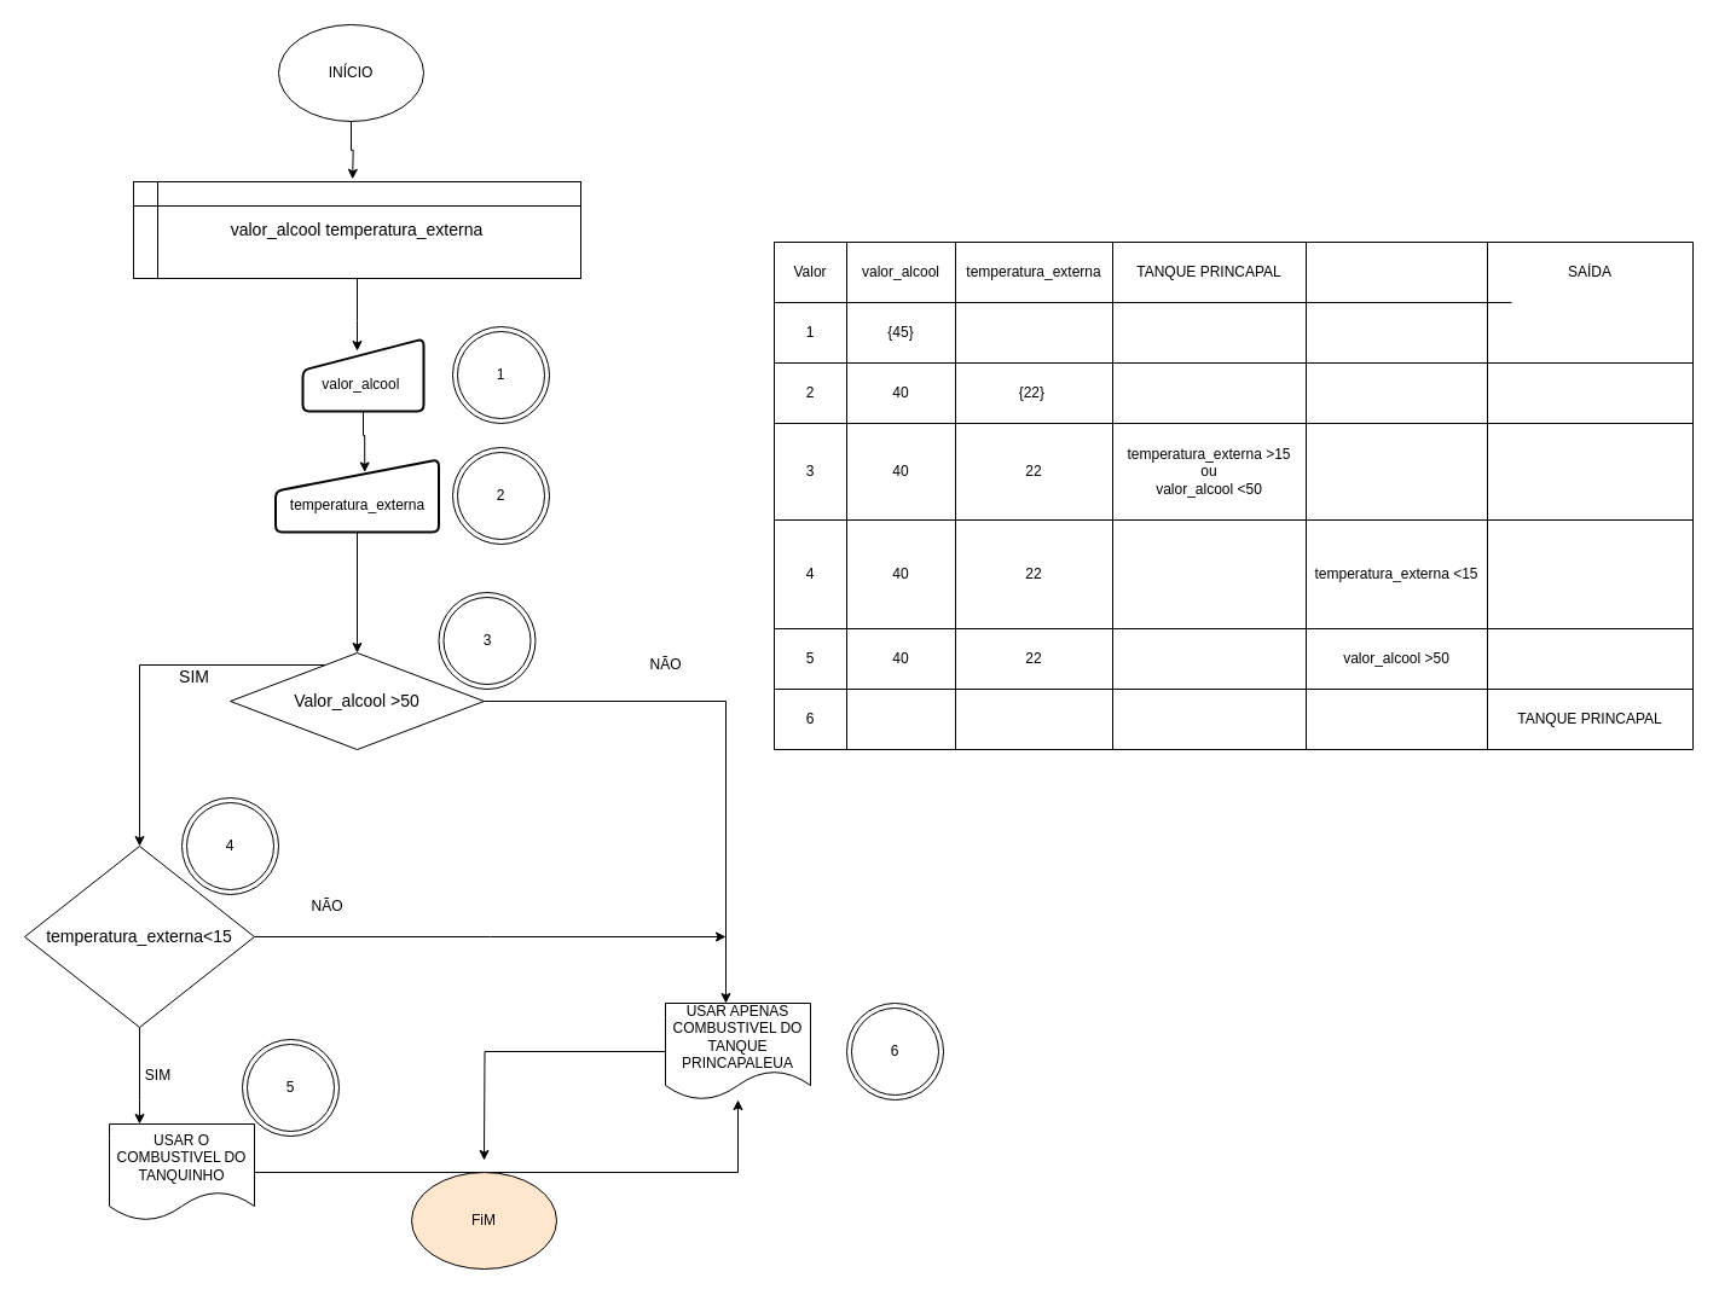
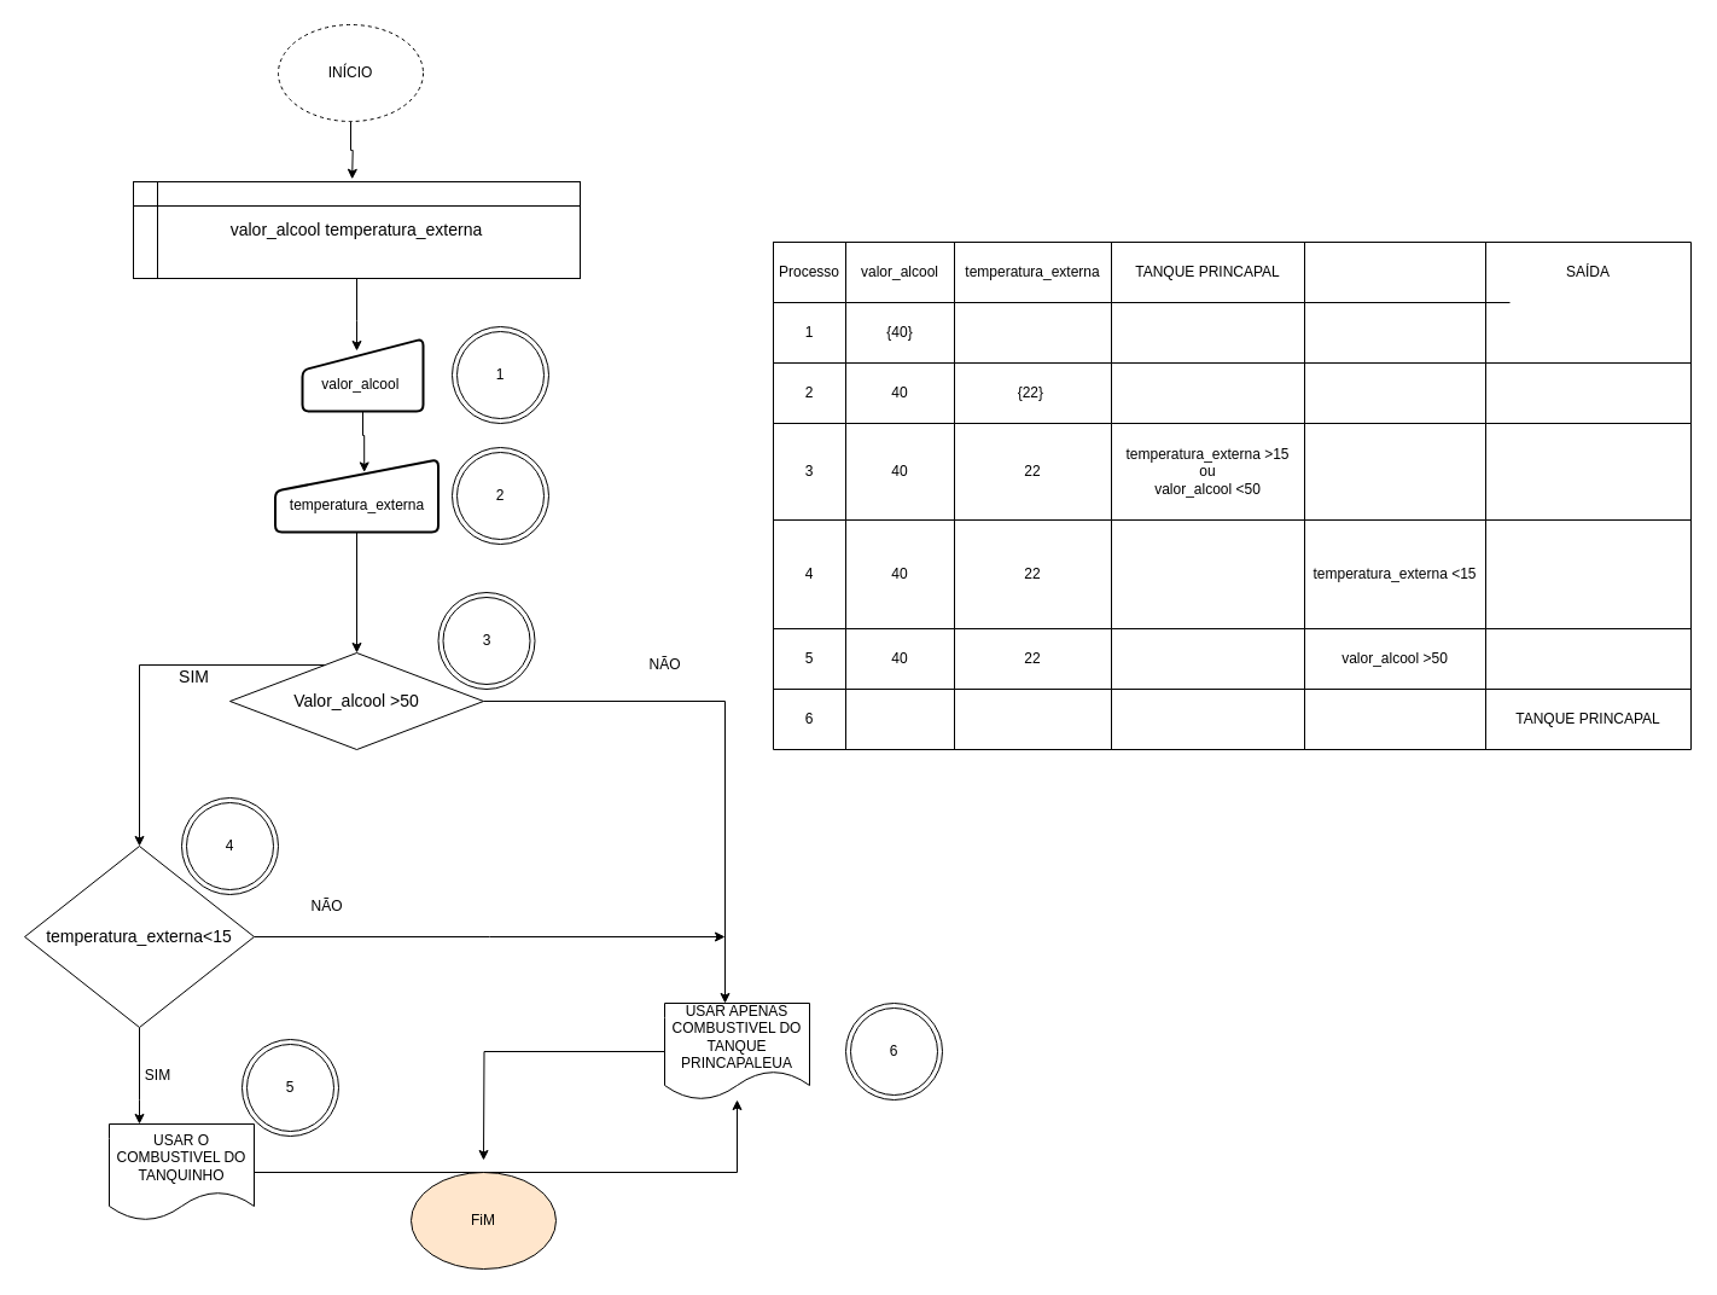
  <mxCell id="0" />
  <mxCell id="1" parent="0" />
  <mxCell id="2" style="edgeStyle=orthogonalEdgeStyle;rounded=0;orthogonalLoop=1;jettySize=auto;html=1;entryX=0.466;entryY=-0.031;entryDx=0;entryDy=0;entryPerimeter=0;" parent="1" source="3" edge="1"><mxGeometry relative="1" as="geometry"><mxPoint x="291.18" y="147.83" as="targetPoint" /></mxGeometry></mxCell>
- <mxCell id="3" value="INÍCIO" style="ellipse;whiteSpace=wrap;html=1;" parent="1" vertex="1"><mxGeometry x="230" y="20" width="120" height="80" as="geometry" /></mxCell>
+ <mxCell id="3" value="INÍCIO" style="ellipse;whiteSpace=wrap;html=1;dashed=1;" parent="1" vertex="1"><mxGeometry x="230" y="20" width="120" height="80" as="geometry" /></mxCell>
  <mxCell id="4" style="edgeStyle=orthogonalEdgeStyle;rounded=0;orthogonalLoop=1;jettySize=auto;html=1;" parent="1" source="5" edge="1"><mxGeometry relative="1" as="geometry"><mxPoint x="295" y="290" as="targetPoint" /><Array as="points"><mxPoint x="295" y="265" /></Array></mxGeometry></mxCell>
  <mxCell id="5" value="&lt;span style=&quot;font-size: 14px&quot;&gt;valor_alcool temperatura_externa&lt;/span&gt;" style="shape=internalStorage;whiteSpace=wrap;html=1;backgroundOutline=1;" parent="1" vertex="1"><mxGeometry x="110" y="150" width="370" height="80" as="geometry" /></mxCell>
  <mxCell id="6" style="edgeStyle=orthogonalEdgeStyle;rounded=0;orthogonalLoop=1;jettySize=auto;html=1;entryX=0.546;entryY=0.174;entryDx=0;entryDy=0;entryPerimeter=0;" parent="1" source="7" target="9" edge="1"><mxGeometry relative="1" as="geometry" /></mxCell>
  <mxCell id="7" value="&lt;div&gt;&lt;div&gt;&lt;br&gt;&lt;/div&gt;&lt;div&gt;&lt;br&gt;&lt;/div&gt;&lt;div&gt;&lt;br&gt;&lt;/div&gt;&lt;div&gt;valor_alcool&amp;nbsp;&lt;/div&gt;&lt;div&gt;&lt;br&gt;&lt;/div&gt;&lt;div&gt;&lt;br&gt;&lt;/div&gt;&lt;/div&gt;" style="html=1;strokeWidth=2;shape=manualInput;whiteSpace=wrap;rounded=1;size=26;arcSize=11;" parent="1" vertex="1"><mxGeometry x="250" y="280" width="100" height="60" as="geometry" /></mxCell>
  <mxCell id="8" style="edgeStyle=orthogonalEdgeStyle;rounded=0;orthogonalLoop=1;jettySize=auto;html=1;entryX=0.5;entryY=0;entryDx=0;entryDy=0;" parent="1" source="9" target="68" edge="1"><mxGeometry relative="1" as="geometry"><mxPoint x="295" y="530" as="targetPoint" /></mxGeometry></mxCell>
  <mxCell id="9" value="&lt;div&gt;&lt;br&gt;&lt;/div&gt;&lt;div&gt;temperatura_externa&lt;/div&gt;" style="html=1;strokeWidth=2;shape=manualInput;whiteSpace=wrap;rounded=1;size=26;arcSize=11;" parent="1" vertex="1"><mxGeometry x="227.5" y="380" width="135" height="60" as="geometry" /></mxCell>
  <mxCell id="10" style="edgeStyle=orthogonalEdgeStyle;rounded=0;orthogonalLoop=1;jettySize=auto;html=1;" parent="1" source="11" target="75" edge="1"><mxGeometry relative="1" as="geometry" /></mxCell>
  <mxCell id="11" value="USAR O COMBUSTIVEL DO TANQUINHO" style="shape=document;whiteSpace=wrap;html=1;boundedLbl=1;" parent="1" vertex="1"><mxGeometry x="90" y="930" width="120" height="80" as="geometry" /></mxCell>
  <mxCell id="12" value="FiM" style="ellipse;whiteSpace=wrap;html=1;fillColor=#ffe6cc;" parent="1" vertex="1"><mxGeometry x="340" y="970" width="120" height="80" as="geometry" /></mxCell>
  <mxCell id="13" value="1" style="ellipse;shape=doubleEllipse;whiteSpace=wrap;html=1;aspect=fixed;" parent="1" vertex="1"><mxGeometry x="374" y="270" width="80" height="80" as="geometry" /></mxCell>
  <mxCell id="14" value="2" style="ellipse;shape=doubleEllipse;whiteSpace=wrap;html=1;aspect=fixed;" parent="1" vertex="1"><mxGeometry x="374" y="370" width="80" height="80" as="geometry" /></mxCell>
  <mxCell id="15" value="3" style="ellipse;shape=doubleEllipse;whiteSpace=wrap;html=1;aspect=fixed;" parent="1" vertex="1"><mxGeometry x="362.5" y="490" width="80" height="80" as="geometry" /></mxCell>
  <mxCell id="16" value="4" style="ellipse;shape=doubleEllipse;whiteSpace=wrap;html=1;aspect=fixed;" parent="1" vertex="1"><mxGeometry x="150" y="660" width="80" height="80" as="geometry" /></mxCell>
  <mxCell id="17" value="" style="shape=table;html=1;whiteSpace=wrap;startSize=0;container=1;collapsible=0;childLayout=tableLayout;" parent="1" vertex="1"><mxGeometry x="640" y="200" width="760" height="420" as="geometry" /></mxCell>
  <mxCell id="18" value="" style="shape=partialRectangle;html=1;whiteSpace=wrap;collapsible=0;dropTarget=0;pointerEvents=0;fillColor=none;top=0;left=0;bottom=0;right=0;points=[[0,0.5],[1,0.5]];portConstraint=eastwest;" parent="17" vertex="1"><mxGeometry width="760" height="50" as="geometry" /></mxCell>
- <mxCell id="19" value="Valor" style="shape=partialRectangle;html=1;whiteSpace=wrap;connectable=0;overflow=hidden;fillColor=none;top=0;left=0;bottom=0;right=0;" parent="18" vertex="1"><mxGeometry width="60" height="50" as="geometry" /></mxCell>
+ <mxCell id="19" value="Processo" style="shape=partialRectangle;html=1;whiteSpace=wrap;connectable=0;overflow=hidden;fillColor=none;top=0;left=0;bottom=0;right=0;" parent="18" vertex="1"><mxGeometry width="60" height="50" as="geometry" /></mxCell>
  <mxCell id="20" value="valor_alcool" style="shape=partialRectangle;html=1;whiteSpace=wrap;connectable=0;overflow=hidden;fillColor=none;top=0;left=0;bottom=0;right=0;" parent="18" vertex="1"><mxGeometry x="60" width="90" height="50" as="geometry" /></mxCell>
  <mxCell id="21" value="temperatura_externa" style="shape=partialRectangle;html=1;whiteSpace=wrap;connectable=0;overflow=hidden;fillColor=none;top=0;left=0;bottom=0;right=0;" parent="18" vertex="1"><mxGeometry x="150" width="130" height="50" as="geometry" /></mxCell>
  <mxCell id="22" value="TANQUE PRINCAPAL" style="shape=partialRectangle;html=1;whiteSpace=wrap;connectable=0;overflow=hidden;fillColor=none;top=0;left=0;bottom=0;right=0;" parent="18" vertex="1"><mxGeometry x="280" width="160" height="50" as="geometry" /></mxCell>
  <mxCell id="23" value="SAÍDA" style="shape=partialRectangle;html=1;whiteSpace=wrap;connectable=0;overflow=hidden;fillColor=none;top=0;left=0;bottom=0;right=0;" parent="18" vertex="1"><mxGeometry x="590" width="170" height="50" as="geometry" /></mxCell>
  <mxCell id="24" value="" style="shape=partialRectangle;html=1;whiteSpace=wrap;collapsible=0;dropTarget=0;pointerEvents=0;fillColor=none;top=0;left=0;bottom=0;right=0;points=[[0,0.5],[1,0.5]];portConstraint=eastwest;" parent="17" vertex="1"><mxGeometry y="50" width="760" height="50" as="geometry" /></mxCell>
  <mxCell id="25" value="1" style="shape=partialRectangle;html=1;whiteSpace=wrap;connectable=0;overflow=hidden;fillColor=none;top=0;left=0;bottom=0;right=0;" parent="24" vertex="1"><mxGeometry width="60" height="50" as="geometry" /></mxCell>
- <mxCell id="26" value="{45}" style="shape=partialRectangle;html=1;whiteSpace=wrap;connectable=0;overflow=hidden;fillColor=none;top=0;left=0;bottom=0;right=0;" parent="24" vertex="1"><mxGeometry x="60" width="90" height="50" as="geometry" /></mxCell>
+ <mxCell id="26" value="{40}" style="shape=partialRectangle;html=1;whiteSpace=wrap;connectable=0;overflow=hidden;fillColor=none;top=0;left=0;bottom=0;right=0;" parent="24" vertex="1"><mxGeometry x="60" width="90" height="50" as="geometry" /></mxCell>
  <mxCell id="27" value="" style="shape=partialRectangle;html=1;whiteSpace=wrap;connectable=0;overflow=hidden;fillColor=none;top=0;left=0;bottom=0;right=0;" parent="24" vertex="1"><mxGeometry x="150" width="130" height="50" as="geometry" /></mxCell>
  <mxCell id="28" value="" style="shape=partialRectangle;html=1;whiteSpace=wrap;connectable=0;overflow=hidden;fillColor=none;top=0;left=0;bottom=0;right=0;" parent="24" vertex="1"><mxGeometry x="280" width="160" height="50" as="geometry" /></mxCell>
  <mxCell id="29" value="" style="shape=partialRectangle;html=1;whiteSpace=wrap;connectable=0;overflow=hidden;fillColor=none;top=0;left=0;bottom=0;right=0;" parent="24" vertex="1"><mxGeometry x="440" width="150" height="50" as="geometry" /></mxCell>
  <mxCell id="30" style="shape=partialRectangle;html=1;whiteSpace=wrap;connectable=0;overflow=hidden;fillColor=none;top=0;left=0;bottom=0;right=0;" parent="24" vertex="1"><mxGeometry x="590" width="170" height="50" as="geometry" /></mxCell>
  <mxCell id="31" value="" style="shape=partialRectangle;html=1;whiteSpace=wrap;collapsible=0;dropTarget=0;pointerEvents=0;fillColor=none;top=0;left=0;bottom=0;right=0;points=[[0,0.5],[1,0.5]];portConstraint=eastwest;" parent="17" vertex="1"><mxGeometry y="100" width="760" height="50" as="geometry" /></mxCell>
  <mxCell id="32" value="2" style="shape=partialRectangle;html=1;whiteSpace=wrap;connectable=0;overflow=hidden;fillColor=none;top=0;left=0;bottom=0;right=0;" parent="31" vertex="1"><mxGeometry width="60" height="50" as="geometry" /></mxCell>
  <mxCell id="33" value="40" style="shape=partialRectangle;html=1;whiteSpace=wrap;connectable=0;overflow=hidden;fillColor=none;top=0;left=0;bottom=0;right=0;" parent="31" vertex="1"><mxGeometry x="60" width="90" height="50" as="geometry" /></mxCell>
  <mxCell id="34" value="{22}&amp;nbsp;" style="shape=partialRectangle;html=1;whiteSpace=wrap;connectable=0;overflow=hidden;fillColor=none;top=0;left=0;bottom=0;right=0;" parent="31" vertex="1"><mxGeometry x="150" width="130" height="50" as="geometry" /></mxCell>
  <mxCell id="35" value="" style="shape=partialRectangle;html=1;whiteSpace=wrap;connectable=0;overflow=hidden;fillColor=none;top=0;left=0;bottom=0;right=0;" parent="31" vertex="1"><mxGeometry x="280" width="160" height="50" as="geometry" /></mxCell>
  <mxCell id="36" value="" style="shape=partialRectangle;html=1;whiteSpace=wrap;connectable=0;overflow=hidden;fillColor=none;top=0;left=0;bottom=0;right=0;" parent="31" vertex="1"><mxGeometry x="440" width="150" height="50" as="geometry" /></mxCell>
  <mxCell id="37" style="shape=partialRectangle;html=1;whiteSpace=wrap;connectable=0;overflow=hidden;fillColor=none;top=0;left=0;bottom=0;right=0;" parent="31" vertex="1"><mxGeometry x="590" width="170" height="50" as="geometry" /></mxCell>
  <mxCell id="38" value="" style="shape=partialRectangle;html=1;whiteSpace=wrap;collapsible=0;dropTarget=0;pointerEvents=0;fillColor=none;top=0;left=0;bottom=0;right=0;points=[[0,0.5],[1,0.5]];portConstraint=eastwest;" parent="17" vertex="1"><mxGeometry y="150" width="760" height="80" as="geometry" /></mxCell>
  <mxCell id="39" value="3" style="shape=partialRectangle;html=1;whiteSpace=wrap;connectable=0;overflow=hidden;fillColor=none;top=0;left=0;bottom=0;right=0;" parent="38" vertex="1"><mxGeometry width="60" height="80" as="geometry" /></mxCell>
  <mxCell id="40" value="40" style="shape=partialRectangle;html=1;whiteSpace=wrap;connectable=0;overflow=hidden;fillColor=none;top=0;left=0;bottom=0;right=0;" parent="38" vertex="1"><mxGeometry x="60" width="90" height="80" as="geometry" /></mxCell>
  <mxCell id="41" value="22" style="shape=partialRectangle;html=1;whiteSpace=wrap;connectable=0;overflow=hidden;fillColor=none;top=0;left=0;bottom=0;right=0;" parent="38" vertex="1"><mxGeometry x="150" width="130" height="80" as="geometry" /></mxCell>
  <mxCell id="42" value="temperatura_externa &amp;gt;15&lt;br&gt;&lt;font&gt;ou&lt;br&gt;&lt;font&gt;valor_alcool &amp;lt;50&lt;/font&gt; &lt;/font&gt;" style="shape=partialRectangle;html=1;whiteSpace=wrap;connectable=0;overflow=hidden;fillColor=none;top=0;left=0;bottom=0;right=0;" parent="38" vertex="1"><mxGeometry x="280" width="160" height="80" as="geometry" /></mxCell>
  <mxCell id="43" value="" style="shape=partialRectangle;html=1;whiteSpace=wrap;connectable=0;overflow=hidden;fillColor=none;top=0;left=0;bottom=0;right=0;" parent="38" vertex="1"><mxGeometry x="440" width="150" height="80" as="geometry" /></mxCell>
  <mxCell id="44" style="shape=partialRectangle;html=1;whiteSpace=wrap;connectable=0;overflow=hidden;fillColor=none;top=0;left=0;bottom=0;right=0;" parent="38" vertex="1"><mxGeometry x="590" width="170" height="80" as="geometry" /></mxCell>
  <mxCell id="45" style="shape=partialRectangle;html=1;whiteSpace=wrap;collapsible=0;dropTarget=0;pointerEvents=0;fillColor=none;top=0;left=0;bottom=0;right=0;points=[[0,0.5],[1,0.5]];portConstraint=eastwest;" parent="17" vertex="1"><mxGeometry y="230" width="760" height="90" as="geometry" /></mxCell>
  <mxCell id="46" value="4" style="shape=partialRectangle;html=1;whiteSpace=wrap;connectable=0;overflow=hidden;fillColor=none;top=0;left=0;bottom=0;right=0;" parent="45" vertex="1"><mxGeometry width="60" height="90" as="geometry" /></mxCell>
  <mxCell id="47" value="40" style="shape=partialRectangle;html=1;whiteSpace=wrap;connectable=0;overflow=hidden;fillColor=none;top=0;left=0;bottom=0;right=0;" parent="45" vertex="1"><mxGeometry x="60" width="90" height="90" as="geometry" /></mxCell>
  <mxCell id="48" value="22" style="shape=partialRectangle;html=1;whiteSpace=wrap;connectable=0;overflow=hidden;fillColor=none;top=0;left=0;bottom=0;right=0;" parent="45" vertex="1"><mxGeometry x="150" width="130" height="90" as="geometry" /></mxCell>
  <mxCell id="49" style="shape=partialRectangle;html=1;whiteSpace=wrap;connectable=0;overflow=hidden;fillColor=none;top=0;left=0;bottom=0;right=0;" parent="45" vertex="1"><mxGeometry x="280" width="160" height="90" as="geometry" /></mxCell>
  <mxCell id="50" value="&lt;span&gt;temperatura_externa &amp;lt;15&lt;/span&gt;" style="shape=partialRectangle;html=1;whiteSpace=wrap;connectable=0;overflow=hidden;fillColor=none;top=0;left=0;bottom=0;right=0;" parent="45" vertex="1"><mxGeometry x="440" width="150" height="90" as="geometry" /></mxCell>
  <mxCell id="51" style="shape=partialRectangle;html=1;whiteSpace=wrap;connectable=0;overflow=hidden;fillColor=none;top=0;left=0;bottom=0;right=0;" parent="45" vertex="1"><mxGeometry x="590" width="170" height="90" as="geometry" /></mxCell>
  <mxCell id="52" style="shape=partialRectangle;html=1;whiteSpace=wrap;collapsible=0;dropTarget=0;pointerEvents=0;fillColor=none;top=0;left=0;bottom=0;right=0;points=[[0,0.5],[1,0.5]];portConstraint=eastwest;" parent="17" vertex="1"><mxGeometry y="320" width="760" height="50" as="geometry" /></mxCell>
  <mxCell id="53" value="5" style="shape=partialRectangle;html=1;whiteSpace=wrap;connectable=0;overflow=hidden;fillColor=none;top=0;left=0;bottom=0;right=0;" parent="52" vertex="1"><mxGeometry width="60" height="50" as="geometry" /></mxCell>
  <mxCell id="54" value="40" style="shape=partialRectangle;html=1;whiteSpace=wrap;connectable=0;overflow=hidden;fillColor=none;top=0;left=0;bottom=0;right=0;" parent="52" vertex="1"><mxGeometry x="60" width="90" height="50" as="geometry" /></mxCell>
  <mxCell id="55" value="22" style="shape=partialRectangle;html=1;whiteSpace=wrap;connectable=0;overflow=hidden;fillColor=none;top=0;left=0;bottom=0;right=0;" parent="52" vertex="1"><mxGeometry x="150" width="130" height="50" as="geometry" /></mxCell>
  <mxCell id="56" style="shape=partialRectangle;html=1;whiteSpace=wrap;connectable=0;overflow=hidden;fillColor=none;top=0;left=0;bottom=0;right=0;" parent="52" vertex="1"><mxGeometry x="280" width="160" height="50" as="geometry" /></mxCell>
  <mxCell id="57" value="&lt;span&gt;valor_alcool &amp;gt;50&lt;/span&gt;" style="shape=partialRectangle;html=1;whiteSpace=wrap;connectable=0;overflow=hidden;fillColor=none;top=0;left=0;bottom=0;right=0;" parent="52" vertex="1"><mxGeometry x="440" width="150" height="50" as="geometry" /></mxCell>
  <mxCell id="58" style="shape=partialRectangle;html=1;whiteSpace=wrap;connectable=0;overflow=hidden;fillColor=none;top=0;left=0;bottom=0;right=0;" parent="52" vertex="1"><mxGeometry x="590" width="170" height="50" as="geometry" /></mxCell>
  <mxCell id="59" style="shape=partialRectangle;html=1;whiteSpace=wrap;collapsible=0;dropTarget=0;pointerEvents=0;fillColor=none;top=0;left=0;bottom=0;right=0;points=[[0,0.5],[1,0.5]];portConstraint=eastwest;" parent="17" vertex="1"><mxGeometry y="370" width="760" height="50" as="geometry" /></mxCell>
  <mxCell id="60" value="6" style="shape=partialRectangle;html=1;whiteSpace=wrap;connectable=0;overflow=hidden;fillColor=none;top=0;left=0;bottom=0;right=0;" parent="59" vertex="1"><mxGeometry width="60" height="50" as="geometry" /></mxCell>
  <mxCell id="61" style="shape=partialRectangle;html=1;whiteSpace=wrap;connectable=0;overflow=hidden;fillColor=none;top=0;left=0;bottom=0;right=0;" parent="59" vertex="1"><mxGeometry x="60" width="90" height="50" as="geometry" /></mxCell>
  <mxCell id="62" style="shape=partialRectangle;html=1;whiteSpace=wrap;connectable=0;overflow=hidden;fillColor=none;top=0;left=0;bottom=0;right=0;" parent="59" vertex="1"><mxGeometry x="150" width="130" height="50" as="geometry" /></mxCell>
  <mxCell id="63" style="shape=partialRectangle;html=1;whiteSpace=wrap;connectable=0;overflow=hidden;fillColor=none;top=0;left=0;bottom=0;right=0;" parent="59" vertex="1"><mxGeometry x="280" width="160" height="50" as="geometry" /></mxCell>
  <mxCell id="64" style="shape=partialRectangle;html=1;whiteSpace=wrap;connectable=0;overflow=hidden;fillColor=none;top=0;left=0;bottom=0;right=0;" parent="59" vertex="1"><mxGeometry x="440" width="150" height="50" as="geometry" /></mxCell>
  <mxCell id="65" value="TANQUE PRINCAPAL" style="shape=partialRectangle;html=1;whiteSpace=wrap;connectable=0;overflow=hidden;fillColor=none;top=0;left=0;bottom=0;right=0;" parent="59" vertex="1"><mxGeometry x="590" width="170" height="50" as="geometry" /></mxCell>
  <mxCell id="66" style="edgeStyle=orthogonalEdgeStyle;rounded=0;orthogonalLoop=1;jettySize=auto;html=1;" parent="1" source="68" edge="1"><mxGeometry relative="1" as="geometry"><mxPoint x="600" y="830" as="targetPoint" /><Array as="points"><mxPoint x="600" y="580" /></Array></mxGeometry></mxCell>
  <mxCell id="67" style="edgeStyle=orthogonalEdgeStyle;rounded=0;orthogonalLoop=1;jettySize=auto;html=1;entryX=0.5;entryY=0;entryDx=0;entryDy=0;" parent="1" source="68" target="71" edge="1"><mxGeometry relative="1" as="geometry"><mxPoint x="90" y="550" as="targetPoint" /><Array as="points"><mxPoint x="115" y="550" /></Array></mxGeometry></mxCell>
  <mxCell id="68" value="&lt;div&gt;&lt;font style=&quot;font-size: 14px&quot;&gt;Valor_alcool &amp;gt;50&lt;/font&gt;&lt;/div&gt;" style="rhombus;whiteSpace=wrap;html=1;" parent="1" vertex="1"><mxGeometry x="190" y="540" width="210" height="80" as="geometry" /></mxCell>
  <mxCell id="69" style="edgeStyle=orthogonalEdgeStyle;rounded=0;orthogonalLoop=1;jettySize=auto;html=1;" parent="1" source="71" target="11" edge="1"><mxGeometry relative="1" as="geometry"><Array as="points"><mxPoint x="115" y="910" /><mxPoint x="115" y="910" /></Array></mxGeometry></mxCell>
  <mxCell id="70" style="edgeStyle=orthogonalEdgeStyle;rounded=0;orthogonalLoop=1;jettySize=auto;html=1;" parent="1" source="71" edge="1"><mxGeometry relative="1" as="geometry"><mxPoint x="600" y="775" as="targetPoint" /></mxGeometry></mxCell>
  <mxCell id="71" value="&lt;div&gt;&lt;span&gt;&lt;font style=&quot;font-size: 14px&quot;&gt;temperatura_externa&amp;lt;15&lt;/font&gt;&lt;/span&gt;&lt;br&gt;&lt;/div&gt;" style="rhombus;whiteSpace=wrap;html=1;" parent="1" vertex="1"><mxGeometry x="20" y="700" width="190" height="150" as="geometry" /></mxCell>
  <mxCell id="72" value="&lt;font style=&quot;font-size: 14px&quot;&gt;SIM&lt;/font&gt;" style="text;html=1;align=center;verticalAlign=middle;resizable=0;points=[];autosize=1;" parent="1" vertex="1"><mxGeometry x="140" y="550" width="40" height="20" as="geometry" /></mxCell>
  <mxCell id="73" value="NÃO" style="text;html=1;align=center;verticalAlign=middle;resizable=0;points=[];autosize=1;" parent="1" vertex="1"><mxGeometry x="530" y="540" width="40" height="20" as="geometry" /></mxCell>
  <mxCell id="74" style="edgeStyle=orthogonalEdgeStyle;rounded=0;orthogonalLoop=1;jettySize=auto;html=1;" parent="1" source="75" edge="1"><mxGeometry relative="1" as="geometry"><mxPoint x="400" y="960" as="targetPoint" /></mxGeometry></mxCell>
  <mxCell id="75" value="USAR APENAS COMBUSTIVEL DO TANQUE PRINCAPALEUA" style="shape=document;whiteSpace=wrap;html=1;boundedLbl=1;" parent="1" vertex="1"><mxGeometry x="550" y="830" width="120" height="80" as="geometry" /></mxCell>
  <mxCell id="76" value="SIM" style="text;html=1;align=center;verticalAlign=middle;resizable=0;points=[];autosize=1;" parent="1" vertex="1"><mxGeometry x="110" y="880" width="40" height="20" as="geometry" /></mxCell>
  <mxCell id="77" value="NÃO" style="text;html=1;align=center;verticalAlign=middle;resizable=0;points=[];autosize=1;" parent="1" vertex="1"><mxGeometry x="250" y="740" width="40" height="20" as="geometry" /></mxCell>
  <mxCell id="78" value="5" style="ellipse;shape=doubleEllipse;whiteSpace=wrap;html=1;aspect=fixed;" parent="1" vertex="1"><mxGeometry x="200" y="860" width="80" height="80" as="geometry" /></mxCell>
  <mxCell id="79" value="6" style="ellipse;shape=doubleEllipse;whiteSpace=wrap;html=1;aspect=fixed;" parent="1" vertex="1"><mxGeometry x="700" y="830" width="80" height="80" as="geometry" /></mxCell>
